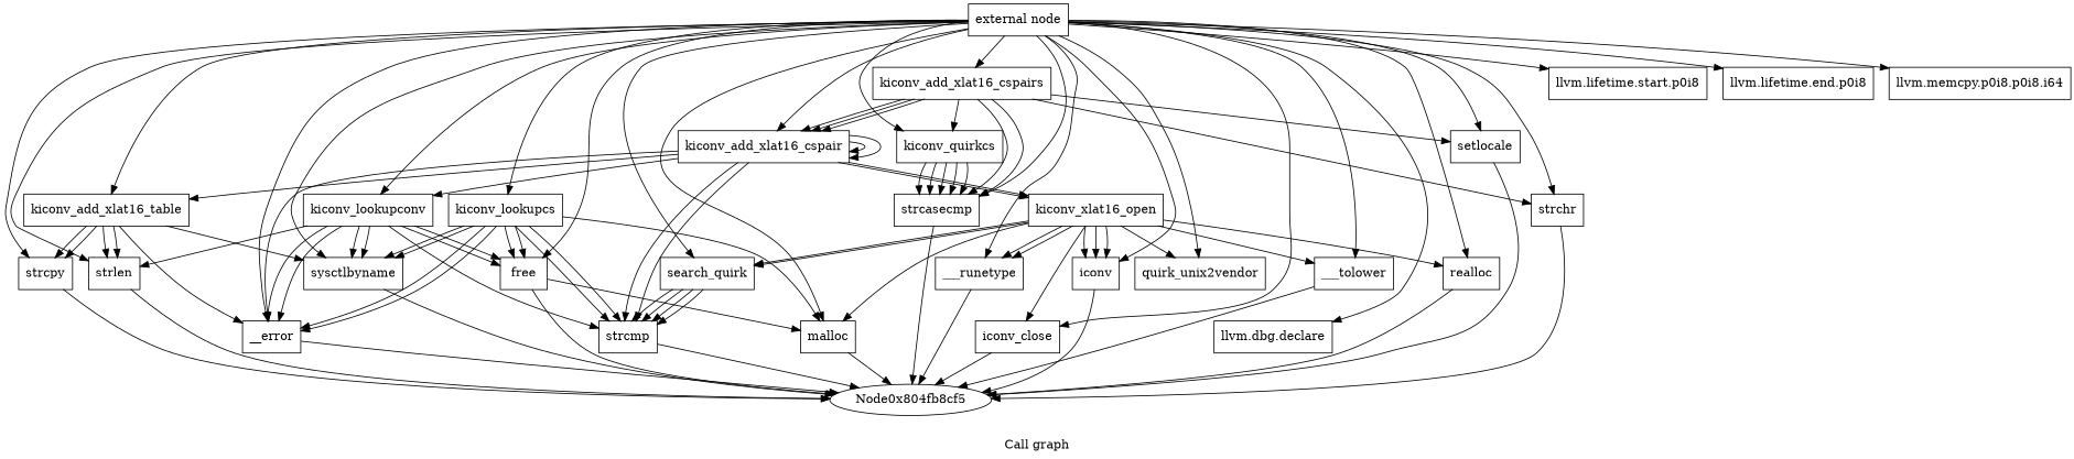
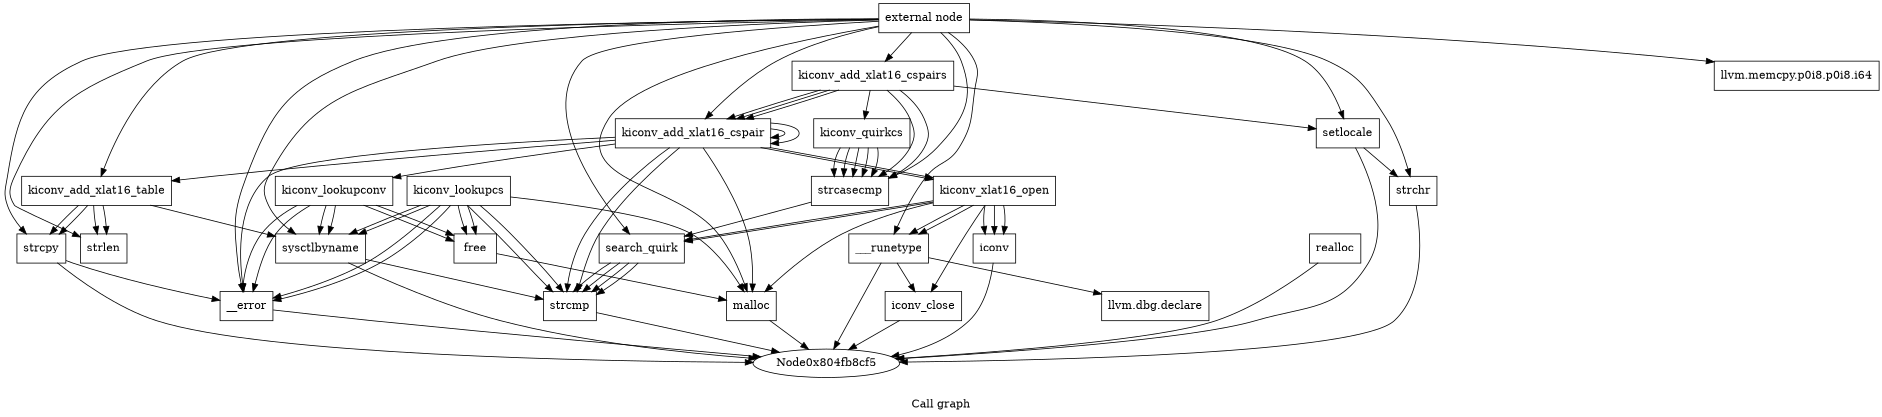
  digraph {
    label="Call graph"
    node [shape=record]
    n1 [label="{external node}"]
    n2 [label="{kiconv_lookupconv}"]
-   n3 [label="{llvm.lifetime.start.p0i8}"]
    n4 [label="{sysctlbyname}"]
    n5 [label="{__error}"]
    n6 [label="{malloc}"]
    n7 [label="{free}"]
    n8 [label="{strlen}"]
-   n9 [label="{llvm.lifetime.end.p0i8}"]
    n10 [label="{kiconv_lookupcs}"]
    n11 [label="{kiconv_add_xlat16_cspair}"]
    n12 [label="{llvm.dbg.declare}"]
    n13 [label="{llvm.memcpy.p0i8.p0i8.i64}"]
    n14 [label="{___runetype}"]
-   n15 [label="{___tolower}"]
    n16 [label="{iconv}"]
    n17 [label="{iconv_close}"]
    n18 [label="{realloc}"]
    n19 [label="{kiconv_add_xlat16_cspairs}"]
    n20 [label="{setlocale}"]
    n21 [label="{strchr}"]
    n22 [label="{strcasecmp}"]
    n23 [label="{kiconv_add_xlat16_table}"]
    n24 [label="{strcpy}"]
    n25 [label="{kiconv_quirkcs}"]
    n26 [label="{search_quirk}"]
-   n27 [label="{quirk_unix2vendor}"]
    n28 [label="{strcmp}"]
    n29 [label=Node0x804fb8cf5 shape=""]
    n30 [label="{kiconv_xlat16_open}"]
-   n1 -> n2
-   n1 -> n3
    n1 -> n4
    n1 -> n5
    n1 -> n6
-   n1 -> n7
    n1 -> n8
-   n1 -> n9
-   n1 -> n10
    n1 -> n11
-   n1 -> n12
+   n14 -> n12
    n1 -> n13
    n1 -> n14
-   n1 -> n15
-   n1 -> n16
-   n1 -> n17
-   n1 -> n18
+   n14 -> n17
    n1 -> n19
    n1 -> n20
    n1 -> n21
    n1 -> n22
    n1 -> n23
    n1 -> n24
-   n1 -> n25
    n1 -> n26
-   n1 -> n27
    n2 -> n4
    n2 -> n4
    n2 -> n5
    n2 -> n5
    n2 -> n7
    n2 -> n7
-   n2 -> n8
-   n2 -> n28
+   n4 -> n28
    n4 -> n29
    n5 -> n29
    n6 -> n29
    n7 -> n6
-   n7 -> n29
-   n8 -> n29
    n10 -> n4
    n10 -> n4
    n10 -> n5
    n10 -> n5
    n10 -> n6
    n10 -> n7
    n10 -> n7
    n10 -> n28
    n10 -> n28
    n11 -> n2
    n11 -> n5
+   n11 -> n6
    n11 -> n11
    n11 -> n11
    n11 -> n23
    n11 -> n28
    n11 -> n28
    n11 -> n30
    n11 -> n30
    n14 -> n29
-   n15 -> n29
    n16 -> n29
    n17 -> n29
    n18 -> n29
    n19 -> n11
    n19 -> n11
    n19 -> n11
    n19 -> n20
-   n19 -> n21
+   n20 -> n21
    n19 -> n22
    n19 -> n22
    n19 -> n25
    n20 -> n29
    n21 -> n29
-   n22 -> n29
+   n22 -> n26
    n23 -> n4
-   n23 -> n5
+   n24 -> n5
    n23 -> n8
    n23 -> n8
    n23 -> n24
    n23 -> n24
    n24 -> n29
    n25 -> n22
    n25 -> n22
    n25 -> n22
    n25 -> n22
    n25 -> n22
    n26 -> n28
    n26 -> n28
    n26 -> n28
    n26 -> n28
    n28 -> n29
    n30 -> n6
    n30 -> n14
    n30 -> n14
-   n30 -> n15
    n30 -> n16
    n30 -> n16
    n30 -> n16
    n30 -> n17
-   n30 -> n18
    n30 -> n26
    n30 -> n26
-   n30 -> n27
  }
